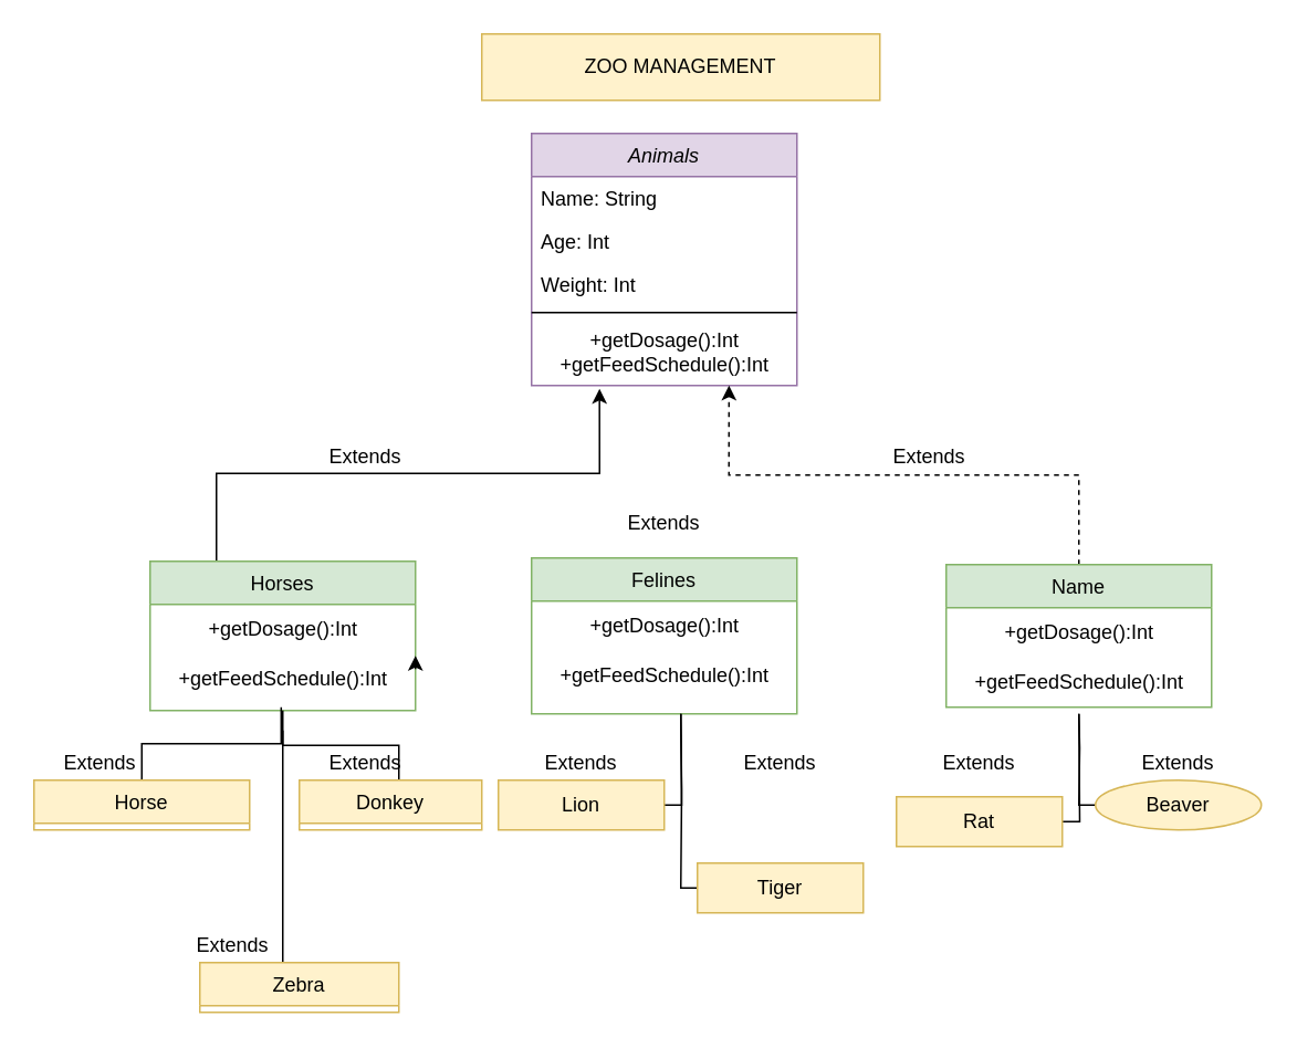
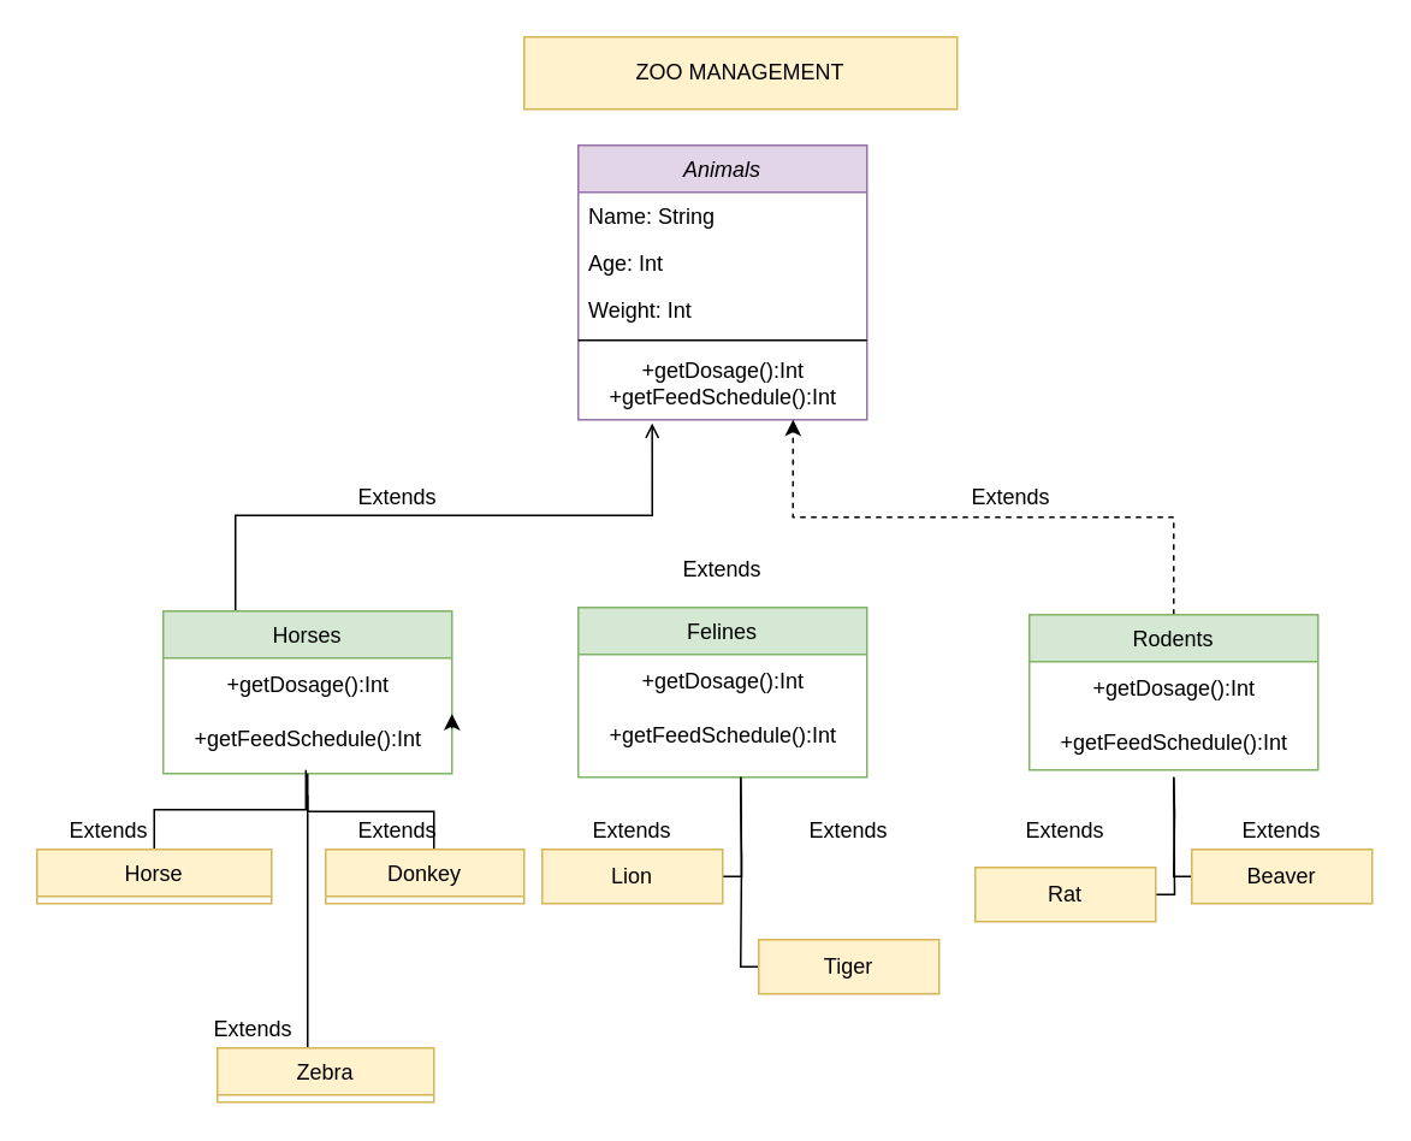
  <mxCell id="0" />
  <mxCell id="1" parent="0" />
  <mxCell id="2" value="Animals" style="swimlane;fontStyle=2;align=center;verticalAlign=top;childLayout=stackLayout;horizontal=1;startSize=26;horizontalStack=0;resizeParent=1;resizeLast=0;collapsible=1;marginBottom=0;rounded=0;shadow=0;strokeWidth=1;fillColor=#e1d5e7;strokeColor=#9673a6;" parent="1" vertex="1"><mxGeometry x="320" y="80" width="160" height="152" as="geometry"><mxRectangle x="230" y="140" width="160" height="26" as="alternateBounds" /></mxGeometry></mxCell>
  <mxCell id="3" value="Name: String" style="text;align=left;verticalAlign=top;spacingLeft=4;spacingRight=4;overflow=hidden;rotatable=0;points=[[0,0.5],[1,0.5]];portConstraint=eastwest;" parent="2" vertex="1"><mxGeometry y="26" width="160" height="26" as="geometry" /></mxCell>
  <mxCell id="4" value="Age: Int" style="text;align=left;verticalAlign=top;spacingLeft=4;spacingRight=4;overflow=hidden;rotatable=0;points=[[0,0.5],[1,0.5]];portConstraint=eastwest;rounded=0;shadow=0;html=0;" parent="2" vertex="1"><mxGeometry y="52" width="160" height="26" as="geometry" /></mxCell>
  <mxCell id="5" value="Weight: Int" style="text;align=left;verticalAlign=top;spacingLeft=4;spacingRight=4;overflow=hidden;rotatable=0;points=[[0,0.5],[1,0.5]];portConstraint=eastwest;" parent="2" vertex="1"><mxGeometry y="78" width="160" height="26" as="geometry" /></mxCell>
  <mxCell id="6" value="" style="line;html=1;strokeWidth=1;align=left;verticalAlign=middle;spacingTop=-1;spacingLeft=3;spacingRight=3;rotatable=0;labelPosition=right;points=[];portConstraint=eastwest;" parent="2" vertex="1"><mxGeometry y="104" width="160" height="8" as="geometry" /></mxCell>
  <mxCell id="7" value="+getDosage():Int&lt;br&gt;+getFeedSchedule():Int" style="text;html=1;align=center;verticalAlign=middle;resizable=0;points=[];autosize=1;strokeColor=none;fillColor=none;" vertex="1" parent="2"><mxGeometry y="112" width="160" height="40" as="geometry" /></mxCell>
- <mxCell id="8" style="edgeStyle=orthogonalEdgeStyle;rounded=0;orthogonalLoop=1;jettySize=auto;html=1;exitX=0.25;exitY=0;exitDx=0;exitDy=0;entryX=0.256;entryY=1.05;entryDx=0;entryDy=0;entryPerimeter=0;" edge="1" parent="1" source="9" target="7"><mxGeometry relative="1" as="geometry" /></mxCell>
+ <mxCell id="8" style="edgeStyle=orthogonalEdgeStyle;rounded=0;orthogonalLoop=1;jettySize=auto;html=1;exitX=0.25;exitY=0;exitDx=0;exitDy=0;entryX=0.256;entryY=1.05;entryDx=0;entryDy=0;entryPerimeter=0;endArrow=open;" edge="1" parent="1" source="9" target="7"><mxGeometry relative="1" as="geometry" /></mxCell>
  <mxCell id="9" value="Horses" style="swimlane;fontStyle=0;align=center;verticalAlign=top;childLayout=stackLayout;horizontal=1;startSize=26;horizontalStack=0;resizeParent=1;resizeLast=0;collapsible=1;marginBottom=0;rounded=0;shadow=0;strokeWidth=1;fillColor=#d5e8d4;strokeColor=#82b366;" parent="1" vertex="1"><mxGeometry x="90" y="338" width="160" height="90" as="geometry"><mxRectangle x="130" y="380" width="160" height="26" as="alternateBounds" /></mxGeometry></mxCell>
  <mxCell id="10" style="edgeStyle=orthogonalEdgeStyle;rounded=0;orthogonalLoop=1;jettySize=auto;html=1;exitX=1;exitY=0.5;exitDx=0;exitDy=0;entryX=1;entryY=0.192;entryDx=0;entryDy=0;entryPerimeter=0;" edge="1" parent="9"><mxGeometry relative="1" as="geometry"><mxPoint x="160" y="65" as="sourcePoint" /><mxPoint x="160" y="56.992" as="targetPoint" /></mxGeometry></mxCell>
  <mxCell id="11" value="+getDosage():Int" style="text;html=1;align=center;verticalAlign=middle;resizable=0;points=[];autosize=1;strokeColor=none;fillColor=none;" vertex="1" parent="9"><mxGeometry y="26" width="160" height="30" as="geometry" /></mxCell>
  <mxCell id="12" value="+getFeedSchedule():Int" style="text;html=1;align=center;verticalAlign=middle;resizable=0;points=[];autosize=1;strokeColor=none;fillColor=none;" vertex="1" parent="9"><mxGeometry y="56" width="160" height="30" as="geometry" /></mxCell>
  <mxCell id="13" style="edgeStyle=orthogonalEdgeStyle;rounded=0;orthogonalLoop=1;jettySize=auto;html=1;exitX=0.5;exitY=0;exitDx=0;exitDy=0;entryX=0.744;entryY=1;entryDx=0;entryDy=0;entryPerimeter=0;dashed=1;" edge="1" parent="1" source="14" target="7"><mxGeometry relative="1" as="geometry" /></mxCell>
- <mxCell id="14" value="Name" style="swimlane;fontStyle=0;align=center;verticalAlign=top;childLayout=stackLayout;horizontal=1;startSize=26;horizontalStack=0;resizeParent=1;resizeLast=0;collapsible=1;marginBottom=0;rounded=0;shadow=0;strokeWidth=1;fillColor=#d5e8d4;strokeColor=#82b366;" parent="1" vertex="1"><mxGeometry x="570" y="340" width="160" height="86" as="geometry"><mxRectangle x="340" y="380" width="170" height="26" as="alternateBounds" /></mxGeometry></mxCell>
+ <mxCell id="14" value="Rodents" style="swimlane;fontStyle=0;align=center;verticalAlign=top;childLayout=stackLayout;horizontal=1;startSize=26;horizontalStack=0;resizeParent=1;resizeLast=0;collapsible=1;marginBottom=0;rounded=0;shadow=0;strokeWidth=1;fillColor=#d5e8d4;strokeColor=#82b366;" parent="1" vertex="1"><mxGeometry x="570" y="340" width="160" height="86" as="geometry"><mxRectangle x="340" y="380" width="170" height="26" as="alternateBounds" /></mxGeometry></mxCell>
  <mxCell id="15" value="+getDosage():Int" style="text;html=1;align=center;verticalAlign=middle;resizable=0;points=[];autosize=1;strokeColor=none;fillColor=none;" vertex="1" parent="14"><mxGeometry y="26" width="160" height="30" as="geometry" /></mxCell>
  <mxCell id="16" value="+getFeedSchedule():Int" style="text;html=1;align=center;verticalAlign=middle;resizable=0;points=[];autosize=1;strokeColor=none;fillColor=none;" vertex="1" parent="14"><mxGeometry y="56" width="160" height="30" as="geometry" /></mxCell>
  <mxCell id="17" value="Felines" style="swimlane;fontStyle=0;align=center;verticalAlign=top;childLayout=stackLayout;horizontal=1;startSize=26;horizontalStack=0;resizeParent=1;resizeLast=0;collapsible=1;marginBottom=0;rounded=0;shadow=0;strokeWidth=1;fillColor=#d5e8d4;strokeColor=#82b366;" parent="1" vertex="1"><mxGeometry x="320" y="336" width="160" height="94" as="geometry"><mxRectangle x="550" y="140" width="160" height="26" as="alternateBounds" /></mxGeometry></mxCell>
  <mxCell id="18" value="+getDosage():Int" style="text;html=1;align=center;verticalAlign=middle;resizable=0;points=[];autosize=1;strokeColor=none;fillColor=none;" vertex="1" parent="17"><mxGeometry y="26" width="160" height="30" as="geometry" /></mxCell>
  <mxCell id="19" value="+getFeedSchedule():Int" style="text;html=1;align=center;verticalAlign=middle;resizable=0;points=[];autosize=1;strokeColor=none;fillColor=none;" vertex="1" parent="17"><mxGeometry y="56" width="160" height="30" as="geometry" /></mxCell>
  <mxCell id="20" value="" style="edgeStyle=elbowEdgeStyle;elbow=vertical;sourcePerimeterSpacing=0;targetPerimeterSpacing=0;startArrow=none;endArrow=none;rounded=0;curved=0;" edge="1" parent="1"><mxGeometry relative="1" as="geometry"><mxPoint x="170" y="428" as="sourcePoint" /><mxPoint x="240" y="470" as="targetPoint" /></mxGeometry></mxCell>
  <mxCell id="21" value="" style="edgeStyle=elbowEdgeStyle;elbow=vertical;sourcePerimeterSpacing=0;targetPerimeterSpacing=0;startArrow=none;endArrow=none;rounded=0;curved=0;exitX=0.494;exitY=1.067;exitDx=0;exitDy=0;exitPerimeter=0;" edge="1" parent="1" source="12"><mxGeometry relative="1" as="geometry"><mxPoint x="10" y="428" as="sourcePoint" /><mxPoint x="85" y="470" as="targetPoint" /></mxGeometry></mxCell>
  <mxCell id="22" value="" style="edgeStyle=orthogonalEdgeStyle;sourcePerimeterSpacing=0;targetPerimeterSpacing=0;startArrow=none;endArrow=none;rounded=0;targetPortConstraint=eastwest;sourcePortConstraint=northsouth;curved=0;rounded=0;" edge="1" target="24" parent="1"><mxGeometry relative="1" as="geometry"><mxPoint x="410" y="430" as="sourcePoint" /></mxGeometry></mxCell>
  <mxCell id="23" value="" style="edgeStyle=orthogonalEdgeStyle;sourcePerimeterSpacing=0;targetPerimeterSpacing=0;startArrow=none;endArrow=none;rounded=0;targetPortConstraint=eastwest;sourcePortConstraint=northsouth;curved=0;rounded=0;" edge="1" target="25" parent="1"><mxGeometry relative="1" as="geometry"><mxPoint x="410" y="430" as="sourcePoint" /></mxGeometry></mxCell>
  <mxCell id="24" value="Lion" style="whiteSpace=wrap;html=1;align=center;verticalAlign=middle;treeFolding=1;treeMoving=1;fillColor=#fff2cc;strokeColor=#d6b656;" vertex="1" parent="1"><mxGeometry x="300" y="470" width="100" height="30" as="geometry" /></mxCell>
  <mxCell id="25" value="Tiger" style="whiteSpace=wrap;html=1;align=center;verticalAlign=middle;treeFolding=1;treeMoving=1;fillColor=#fff2cc;strokeColor=#d6b656;" vertex="1" parent="1"><mxGeometry x="420" y="520" width="100" height="30" as="geometry" /></mxCell>
  <mxCell id="26" value="" style="edgeStyle=orthogonalEdgeStyle;sourcePerimeterSpacing=0;targetPerimeterSpacing=0;startArrow=none;endArrow=none;rounded=0;targetPortConstraint=eastwest;sourcePortConstraint=northsouth;curved=0;rounded=0;" edge="1" target="28" parent="1"><mxGeometry relative="1" as="geometry"><mxPoint x="650" y="430" as="sourcePoint" /></mxGeometry></mxCell>
  <mxCell id="27" value="" style="edgeStyle=orthogonalEdgeStyle;sourcePerimeterSpacing=0;targetPerimeterSpacing=0;startArrow=none;endArrow=none;rounded=0;targetPortConstraint=eastwest;sourcePortConstraint=northsouth;curved=0;rounded=0;" edge="1" target="29" parent="1"><mxGeometry relative="1" as="geometry"><mxPoint x="650" y="430" as="sourcePoint" /></mxGeometry></mxCell>
  <mxCell id="28" value="Rat" style="whiteSpace=wrap;html=1;align=center;verticalAlign=middle;treeFolding=1;treeMoving=1;fillColor=#fff2cc;strokeColor=#d6b656;" vertex="1" parent="1"><mxGeometry x="540" y="480" width="100" height="30" as="geometry" /></mxCell>
- <mxCell id="29" value="Beaver" style="ellipse;whiteSpace=wrap;html=1;align=center;verticalAlign=middle;treeFolding=1;treeMoving=1;fillColor=#fff2cc;strokeColor=#d6b656;" vertex="1" parent="1"><mxGeometry x="660" y="470" width="100" height="30" as="geometry" /></mxCell>
+ <mxCell id="29" value="Beaver" style="whiteSpace=wrap;html=1;align=center;verticalAlign=middle;treeFolding=1;treeMoving=1;fillColor=#fff2cc;strokeColor=#d6b656;" vertex="1" parent="1"><mxGeometry x="660" y="470" width="100" height="30" as="geometry" /></mxCell>
  <mxCell id="30" value="Extends" style="text;strokeColor=none;align=center;fillColor=none;html=1;verticalAlign=middle;whiteSpace=wrap;rounded=0;" vertex="1" parent="1"><mxGeometry x="190" y="260" width="60" height="30" as="geometry" /></mxCell>
  <mxCell id="31" value="Extends" style="text;strokeColor=none;align=center;fillColor=none;html=1;verticalAlign=middle;whiteSpace=wrap;rounded=0;" vertex="1" parent="1"><mxGeometry x="530" y="260" width="60" height="30" as="geometry" /></mxCell>
  <mxCell id="32" value="Extends" style="text;strokeColor=none;align=center;fillColor=none;html=1;verticalAlign=middle;whiteSpace=wrap;rounded=0;" vertex="1" parent="1"><mxGeometry x="370" y="300" width="60" height="30" as="geometry" /></mxCell>
  <mxCell id="33" value="Extends" style="text;strokeColor=none;align=center;fillColor=none;html=1;verticalAlign=middle;whiteSpace=wrap;rounded=0;" vertex="1" parent="1"><mxGeometry x="680" y="450" width="60" height="20" as="geometry" /></mxCell>
  <mxCell id="34" value="Extends" style="text;strokeColor=none;align=center;fillColor=none;html=1;verticalAlign=middle;whiteSpace=wrap;rounded=0;" vertex="1" parent="1"><mxGeometry x="560" y="450" width="60" height="20" as="geometry" /></mxCell>
  <mxCell id="35" value="Extends" style="text;strokeColor=none;align=center;fillColor=none;html=1;verticalAlign=middle;whiteSpace=wrap;rounded=0;" vertex="1" parent="1"><mxGeometry x="440" y="450" width="60" height="20" as="geometry" /></mxCell>
  <mxCell id="36" value="Extends" style="text;strokeColor=none;align=center;fillColor=none;html=1;verticalAlign=middle;whiteSpace=wrap;rounded=0;" vertex="1" parent="1"><mxGeometry x="320" y="450" width="60" height="20" as="geometry" /></mxCell>
  <mxCell id="37" value="Extends" style="text;strokeColor=none;align=center;fillColor=none;html=1;verticalAlign=middle;whiteSpace=wrap;rounded=0;" vertex="1" parent="1"><mxGeometry x="110" y="560" width="60" height="20" as="geometry" /></mxCell>
  <mxCell id="38" value="" style="edgeStyle=elbowEdgeStyle;elbow=vertical;sourcePerimeterSpacing=0;startArrow=none;endArrow=none;rounded=0;curved=0;entryX=1;entryY=1;entryDx=0;entryDy=0;" edge="1" parent="1" target="37"><mxGeometry relative="1" as="geometry"><mxPoint x="170" y="440" as="sourcePoint" /><mxPoint x="170" y="568" as="targetPoint" /><Array as="points"><mxPoint x="170" y="510" /></Array></mxGeometry></mxCell>
  <mxCell id="39" value="Extends" style="text;strokeColor=none;align=center;fillColor=none;html=1;verticalAlign=middle;whiteSpace=wrap;rounded=0;" vertex="1" parent="1"><mxGeometry x="30" y="450" width="60" height="20" as="geometry" /></mxCell>
  <mxCell id="40" value="Extends" style="text;strokeColor=none;align=center;fillColor=none;html=1;verticalAlign=middle;whiteSpace=wrap;rounded=0;" vertex="1" parent="1"><mxGeometry x="190" y="450" width="60" height="20" as="geometry" /></mxCell>
  <mxCell id="41" value="ZOO MANAGEMENT" style="text;strokeColor=#d6b656;align=center;fillColor=#fff2cc;html=1;verticalAlign=middle;whiteSpace=wrap;rounded=0;" vertex="1" parent="1"><mxGeometry x="290" y="20" width="240" height="40" as="geometry" /></mxCell>
  <mxCell id="42" value="Horse" style="swimlane;fontStyle=0;align=center;verticalAlign=top;childLayout=stackLayout;horizontal=1;startSize=26;horizontalStack=0;resizeParent=1;resizeLast=0;collapsible=1;marginBottom=0;rounded=0;shadow=0;strokeWidth=1;fillColor=#fff2cc;strokeColor=#d6b656;" vertex="1" parent="1"><mxGeometry x="20" y="470" width="130" height="30" as="geometry"><mxRectangle x="130" y="380" width="160" height="26" as="alternateBounds" /></mxGeometry></mxCell>
  <mxCell id="43" value="Donkey" style="swimlane;fontStyle=0;align=center;verticalAlign=top;childLayout=stackLayout;horizontal=1;startSize=26;horizontalStack=0;resizeParent=1;resizeLast=0;collapsible=1;marginBottom=0;rounded=0;shadow=0;strokeWidth=1;fillColor=#fff2cc;strokeColor=#d6b656;" vertex="1" parent="1"><mxGeometry x="180" y="470" width="110" height="30" as="geometry"><mxRectangle x="130" y="380" width="160" height="26" as="alternateBounds" /></mxGeometry></mxCell>
  <mxCell id="44" value="Zebra" style="swimlane;fontStyle=0;align=center;verticalAlign=top;childLayout=stackLayout;horizontal=1;startSize=26;horizontalStack=0;resizeParent=1;resizeLast=0;collapsible=1;marginBottom=0;rounded=0;shadow=0;strokeWidth=1;fillColor=#fff2cc;strokeColor=#d6b656;" vertex="1" parent="1"><mxGeometry x="120" y="580" width="120" height="30" as="geometry"><mxRectangle x="130" y="380" width="160" height="26" as="alternateBounds" /></mxGeometry></mxCell>
